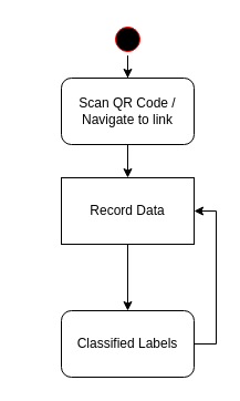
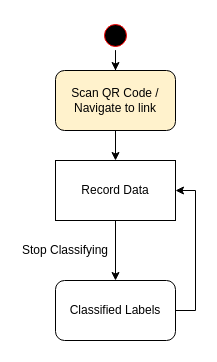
  <mxCell id="0" />
  <mxCell id="1" parent="0" />
  <mxCell id="2" style="edgeStyle=orthogonalEdgeStyle;rounded=0;orthogonalLoop=1;jettySize=auto;html=1;exitX=0.5;exitY=1;exitDx=0;exitDy=0;" edge="1" parent="1" source="3" target="5"><mxGeometry relative="1" as="geometry" /></mxCell>
  <mxCell id="3" value="" style="ellipse;html=1;shape=startState;fillColor=#000000;strokeColor=#ff0000;" vertex="1" parent="1"><mxGeometry x="100" y="20" width="30" height="30" as="geometry" /></mxCell>
  <mxCell id="4" style="edgeStyle=orthogonalEdgeStyle;rounded=0;orthogonalLoop=1;jettySize=auto;html=1;exitX=0.5;exitY=1;exitDx=0;exitDy=0;" edge="1" parent="1" source="5" target="7"><mxGeometry relative="1" as="geometry" /></mxCell>
- <mxCell id="5" value="Scan QR Code / Navigate to link" style="rounded=1;whiteSpace=wrap;html=1;" vertex="1" parent="1"><mxGeometry x="55" y="70" width="120" height="60" as="geometry" /></mxCell>
+ <mxCell id="5" value="Scan QR Code / Navigate to link" style="rounded=1;whiteSpace=wrap;html=1;fillColor=#fff2cc;" vertex="1" parent="1"><mxGeometry x="55" y="70" width="120" height="60" as="geometry" /></mxCell>
  <mxCell id="6" style="edgeStyle=orthogonalEdgeStyle;rounded=0;orthogonalLoop=1;jettySize=auto;html=1;exitX=0.5;exitY=1;exitDx=0;exitDy=0;" edge="1" parent="1" source="7" target="9"><mxGeometry relative="1" as="geometry" /></mxCell>
  <mxCell id="7" value="Record Data" style="whiteSpace=wrap;html=1;rounded=0;" vertex="1" parent="1"><mxGeometry x="55" y="160" width="120" height="60" as="geometry" /></mxCell>
  <mxCell id="8" style="edgeStyle=orthogonalEdgeStyle;rounded=0;orthogonalLoop=1;jettySize=auto;html=1;exitX=1;exitY=0.5;exitDx=0;exitDy=0;" edge="1" parent="1" source="9" target="7"><mxGeometry relative="1" as="geometry"><Array as="points"><mxPoint x="195" y="310" /><mxPoint x="195" y="190" /></Array></mxGeometry></mxCell>
  <mxCell id="9" value="Classified Labels" style="rounded=1;whiteSpace=wrap;html=1;" vertex="1" parent="1"><mxGeometry x="55" y="280" width="120" height="60" as="geometry" /></mxCell>
+ <mxCell id="10" value="Stop Classifying" style="text;html=1;strokeColor=none;fillColor=none;align=center;verticalAlign=middle;whiteSpace=wrap;rounded=0;" vertex="1" parent="1"><mxGeometry x="20" y="240" width="90" height="20" as="geometry" /></mxCell>
